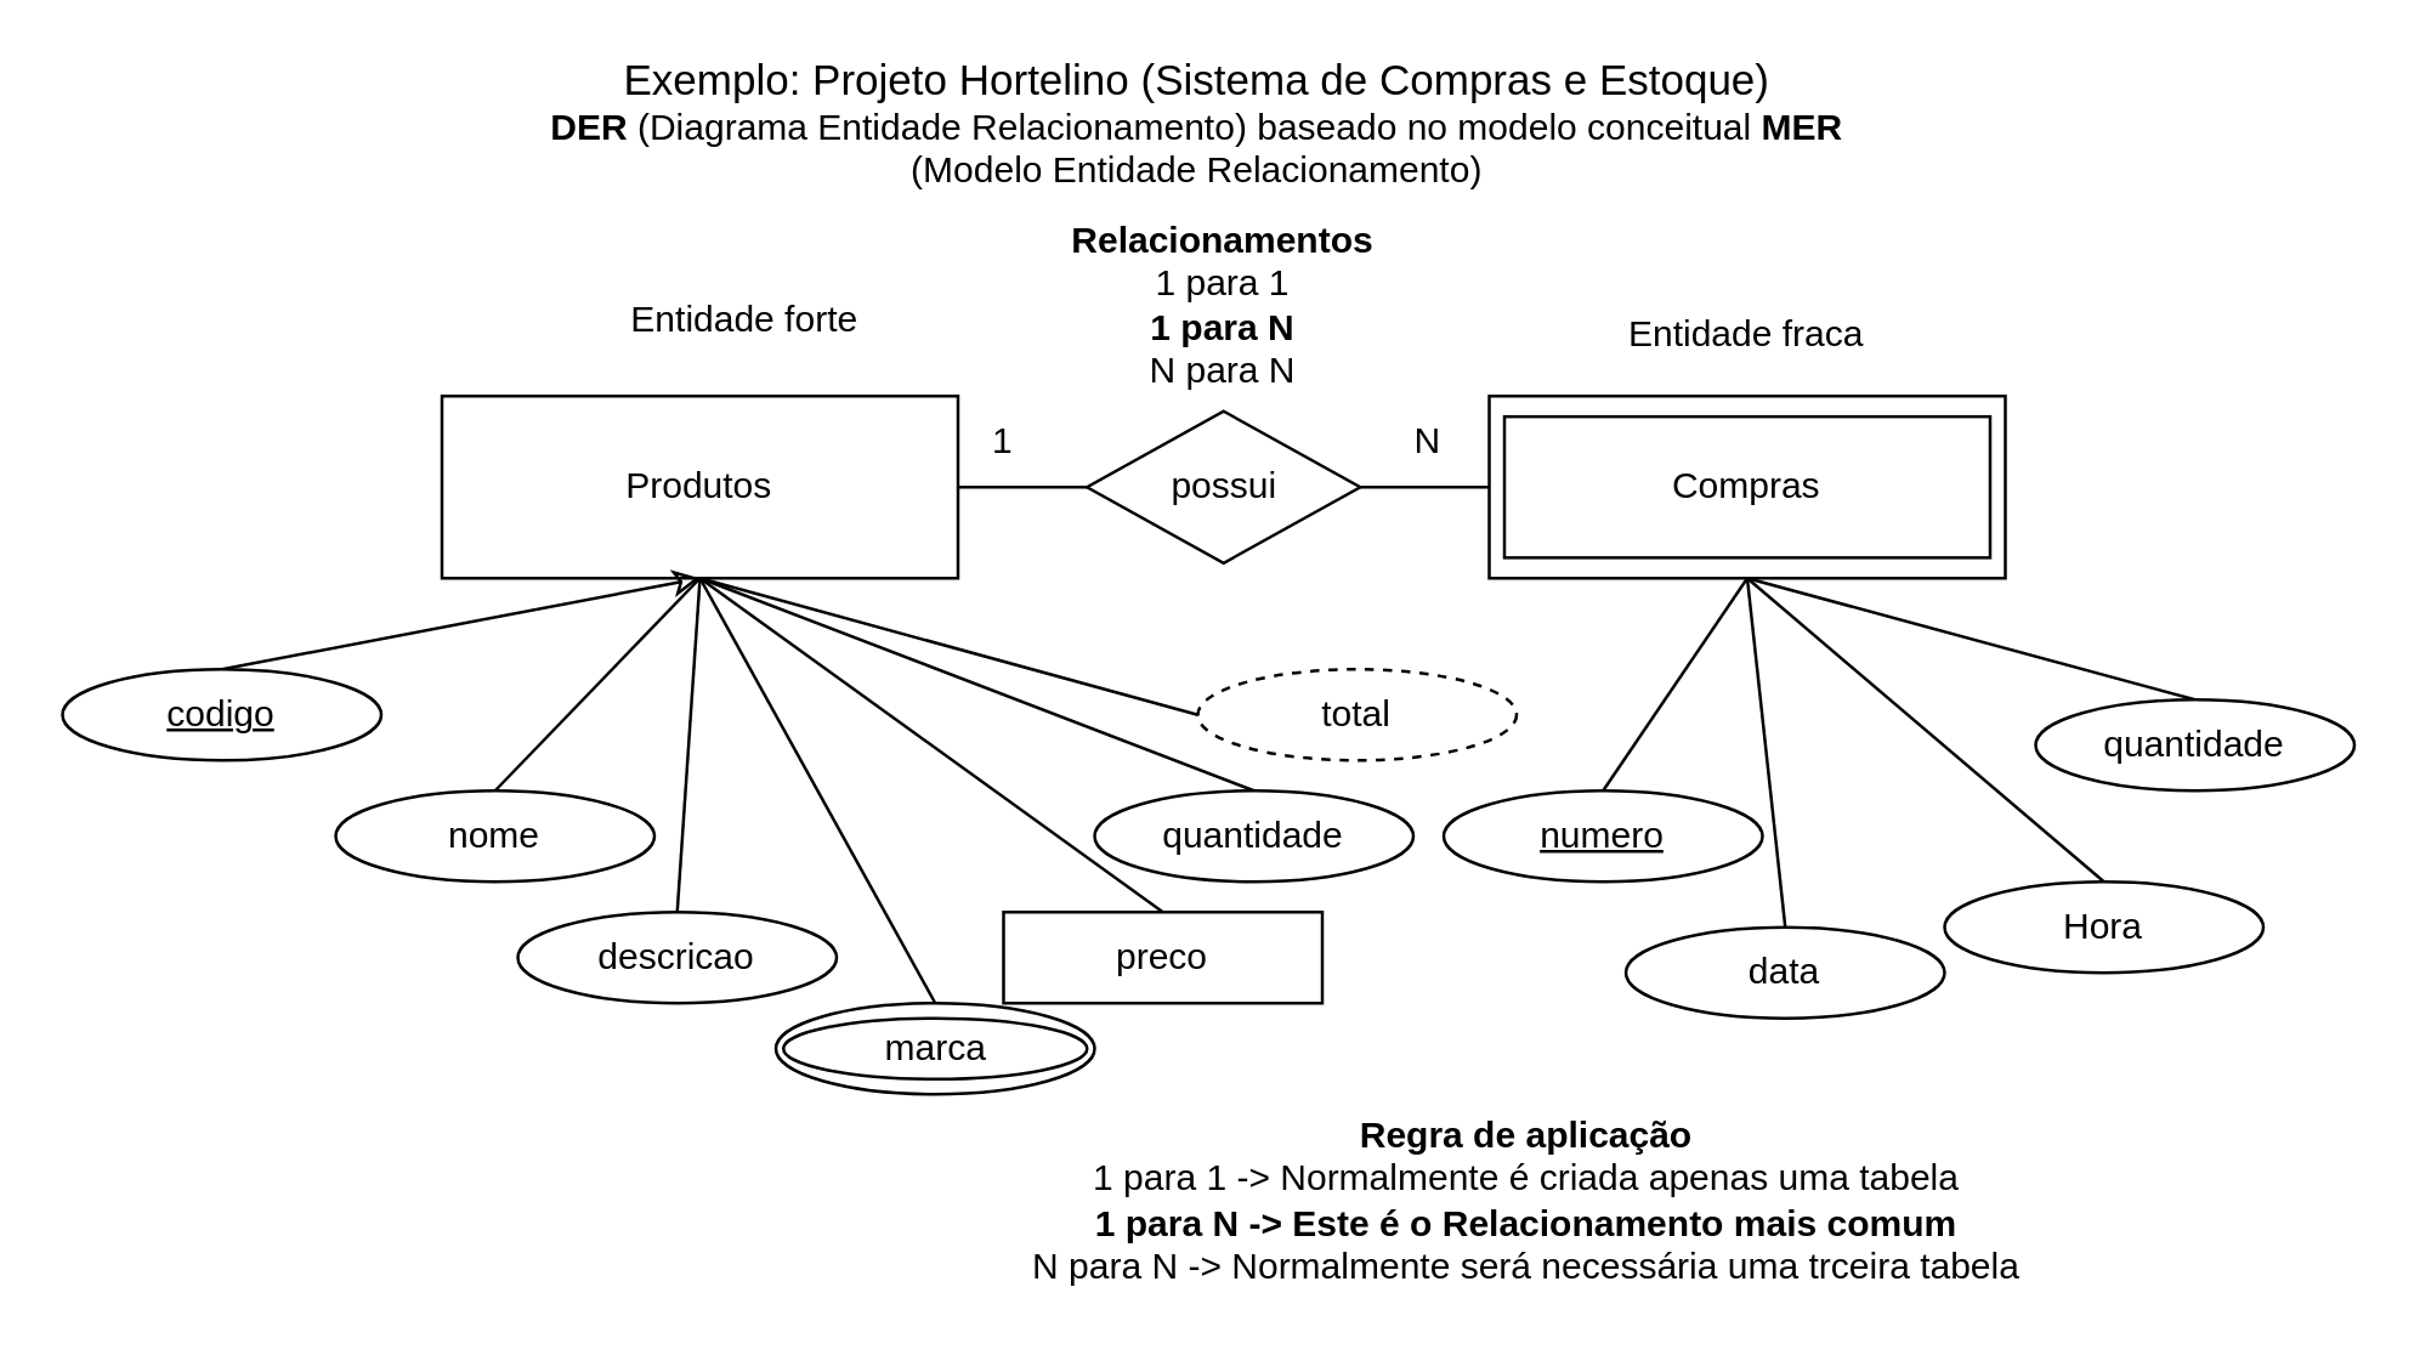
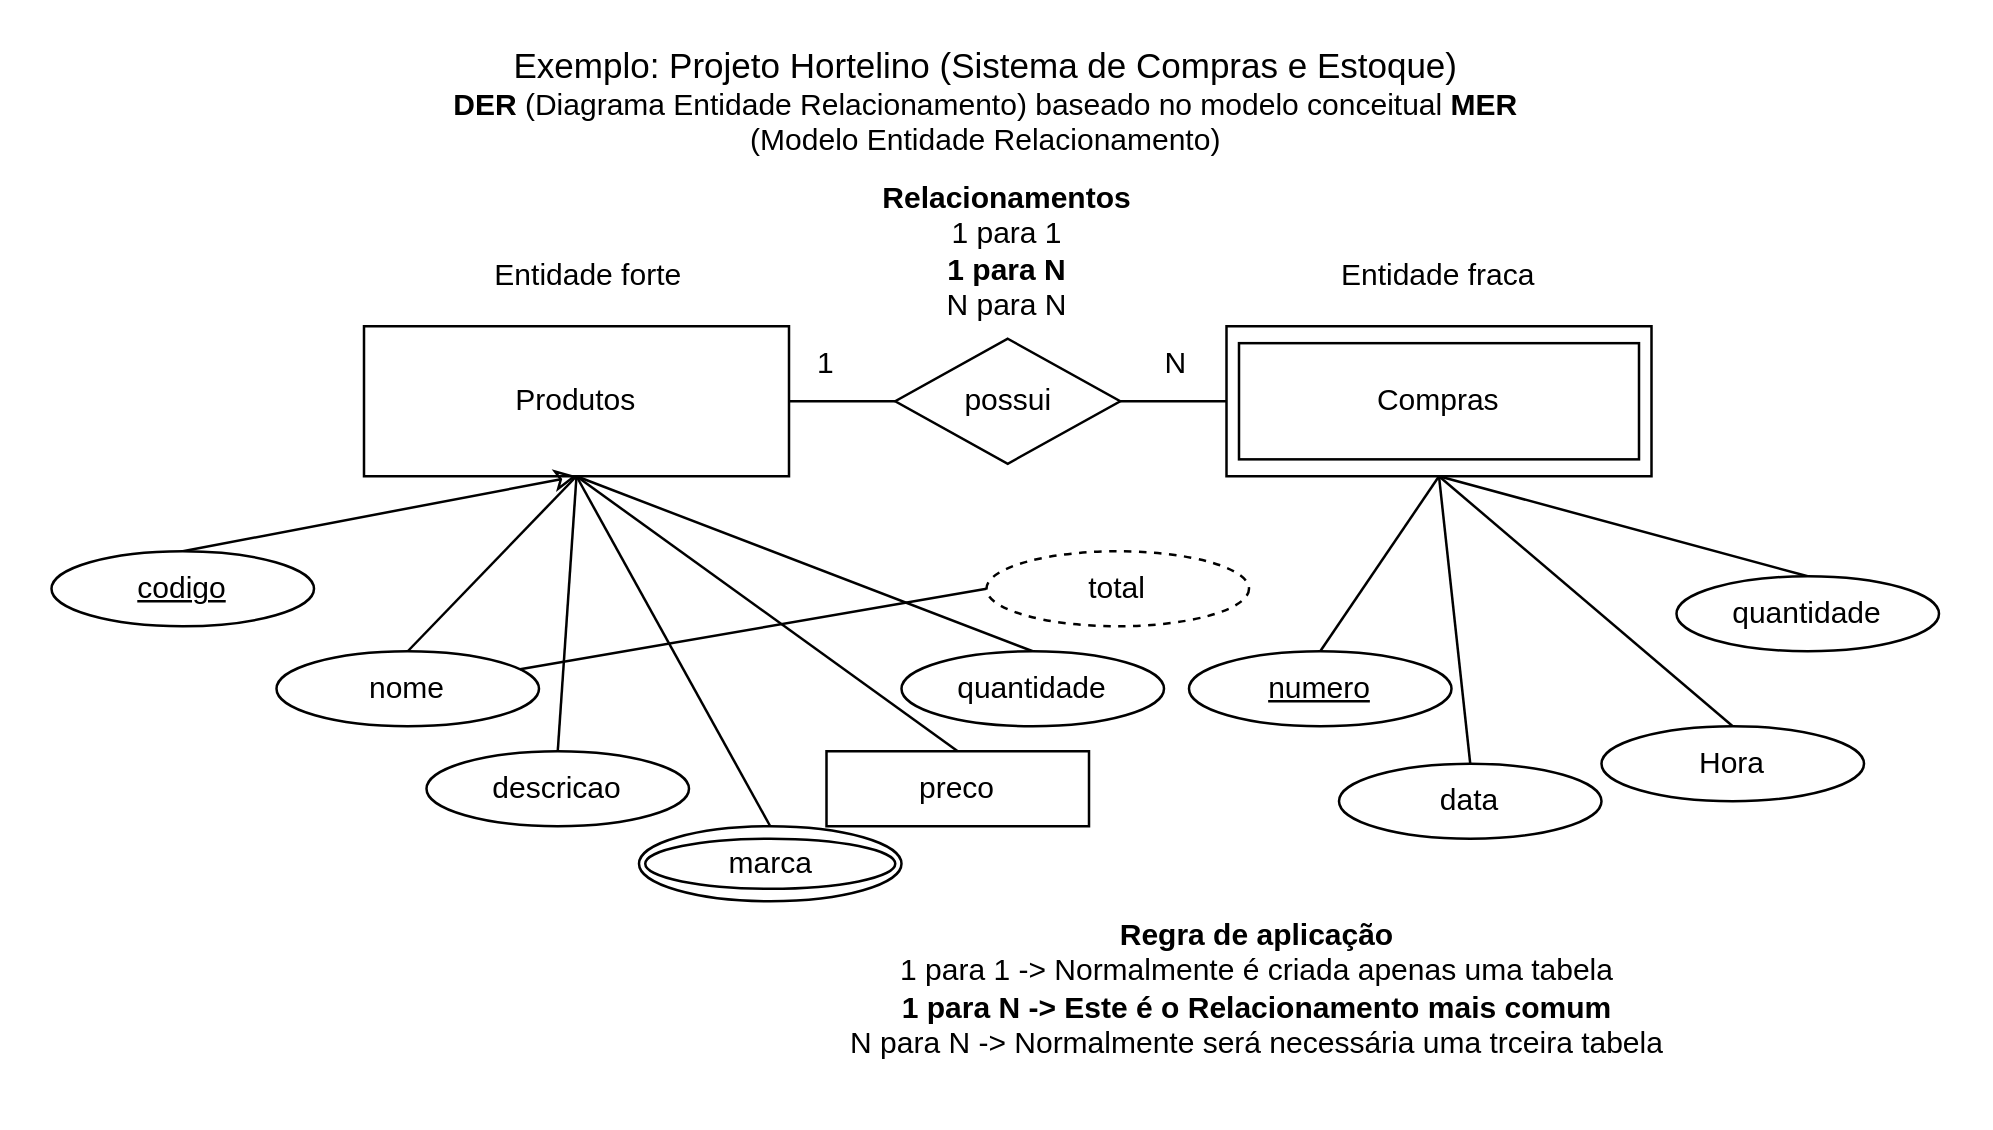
  <mxCell id="0" />
  <mxCell id="1" parent="0" />
  <mxCell id="2" value="Produtos" style="rounded=0;whiteSpace=wrap;html=1;" parent="1" vertex="1"><mxGeometry x="145" y="130" width="170" height="60" as="geometry" /></mxCell>
  <mxCell id="3" value="" style="rounded=0;whiteSpace=wrap;html=1;" parent="1" vertex="1"><mxGeometry x="490" y="130" width="170" height="60" as="geometry" /></mxCell>
  <mxCell id="4" value="Compras" style="rounded=0;whiteSpace=wrap;html=1;" parent="1" vertex="1"><mxGeometry x="495" y="136.77" width="160" height="46.47" as="geometry" /></mxCell>
- <mxCell id="5" value="Entidade forte" style="text;html=1;strokeColor=none;fillColor=none;align=center;verticalAlign=middle;whiteSpace=wrap;rounded=0;" parent="1" vertex="1"><mxGeometry x="195" y="95" width="100" height="20" as="geometry" /></mxCell>
+ <mxCell id="5" value="Entidade forte" style="text;html=1;strokeColor=none;fillColor=none;align=center;verticalAlign=middle;whiteSpace=wrap;rounded=0;" parent="1" vertex="1"><mxGeometry x="185" y="100" width="100" height="20" as="geometry" /></mxCell>
  <mxCell id="6" value="Entidade fraca" style="text;html=1;strokeColor=none;fillColor=none;align=center;verticalAlign=middle;whiteSpace=wrap;rounded=0;" parent="1" vertex="1"><mxGeometry x="525" y="100" width="100" height="20" as="geometry" /></mxCell>
  <mxCell id="7" style="rounded=0;orthogonalLoop=1;jettySize=auto;html=1;exitX=0.5;exitY=0;exitDx=0;exitDy=0;entryX=0.5;entryY=1;entryDx=0;entryDy=0;endArrow=classic;endFill=0;" parent="1" source="8" target="2" edge="1"><mxGeometry relative="1" as="geometry" /></mxCell>
  <mxCell id="8" value="codigo" style="ellipse;whiteSpace=wrap;html=1;fontStyle=4" parent="1" vertex="1"><mxGeometry x="20" y="220" width="105" height="30" as="geometry" /></mxCell>
  <mxCell id="9" style="edgeStyle=none;rounded=0;orthogonalLoop=1;jettySize=auto;html=1;exitX=0.5;exitY=0;exitDx=0;exitDy=0;entryX=0.5;entryY=1;entryDx=0;entryDy=0;endArrow=none;endFill=0;" parent="1" source="10" target="2" edge="1"><mxGeometry relative="1" as="geometry" /></mxCell>
  <mxCell id="10" value="nome" style="ellipse;whiteSpace=wrap;html=1;" parent="1" vertex="1"><mxGeometry x="110" y="260" width="105" height="30" as="geometry" /></mxCell>
  <mxCell id="11" style="edgeStyle=none;rounded=0;orthogonalLoop=1;jettySize=auto;html=1;exitX=0.5;exitY=0;exitDx=0;exitDy=0;endArrow=none;endFill=0;entryX=0.5;entryY=1;entryDx=0;entryDy=0;" parent="1" source="12" target="2" edge="1"><mxGeometry relative="1" as="geometry"><mxPoint x="267.833" y="190" as="targetPoint" /></mxGeometry></mxCell>
  <mxCell id="12" value="descricao" style="ellipse;whiteSpace=wrap;html=1;" parent="1" vertex="1"><mxGeometry x="170" y="300" width="105" height="30" as="geometry" /></mxCell>
  <mxCell id="13" style="edgeStyle=none;rounded=0;orthogonalLoop=1;jettySize=auto;html=1;exitX=0.5;exitY=0;exitDx=0;exitDy=0;entryX=0.5;entryY=1;entryDx=0;entryDy=0;endArrow=none;endFill=0;" parent="1" source="14" target="2" edge="1"><mxGeometry relative="1" as="geometry" /></mxCell>
  <mxCell id="14" value="preco" style="whiteSpace=wrap;html=1;rounded=0;" parent="1" vertex="1"><mxGeometry x="330" y="300" width="105" height="30" as="geometry" /></mxCell>
  <mxCell id="15" style="edgeStyle=none;rounded=0;orthogonalLoop=1;jettySize=auto;html=1;exitX=0.5;exitY=0;exitDx=0;exitDy=0;entryX=0.5;entryY=1;entryDx=0;entryDy=0;endArrow=none;endFill=0;" parent="1" source="16" target="2" edge="1"><mxGeometry relative="1" as="geometry" /></mxCell>
  <mxCell id="16" value="quantidade" style="ellipse;whiteSpace=wrap;html=1;" parent="1" vertex="1"><mxGeometry x="360" y="260" width="105" height="30" as="geometry" /></mxCell>
  <mxCell id="17" value="&lt;font style=&quot;font-size: 14px&quot;&gt;Exemplo: Projeto Hortelino (Sistema de Compras e Estoque)&lt;/font&gt;&lt;br&gt;&lt;b&gt;DER&lt;/b&gt; (Diagrama Entidade Relacionamento) baseado no modelo conceitual &lt;b&gt;MER&lt;/b&gt; (Modelo Entidade Relacionamento)" style="text;html=1;strokeColor=none;fillColor=none;align=center;verticalAlign=middle;whiteSpace=wrap;rounded=0;" parent="1" vertex="1"><mxGeometry x="174" y="20" width="440" height="40" as="geometry" /></mxCell>
- <mxCell id="18" style="edgeStyle=none;rounded=0;orthogonalLoop=1;jettySize=auto;html=1;exitX=0;exitY=0.5;exitDx=0;exitDy=0;entryX=0.5;entryY=1;entryDx=0;entryDy=0;endArrow=none;endFill=0;" parent="1" source="19" target="2" edge="1"><mxGeometry relative="1" as="geometry" /></mxCell>
+ <mxCell id="18" style="edgeStyle=none;rounded=0;orthogonalLoop=1;jettySize=auto;html=1;exitX=0;exitY=0.5;exitDx=0;exitDy=0;endArrow=none;endFill=0;" parent="1" source="19" target="10" edge="1"><mxGeometry relative="1" as="geometry" /></mxCell>
  <mxCell id="19" value="total" style="ellipse;whiteSpace=wrap;html=1;dashed=1;" parent="1" vertex="1"><mxGeometry x="394" y="220" width="105" height="30" as="geometry" /></mxCell>
  <mxCell id="20" style="edgeStyle=none;rounded=0;orthogonalLoop=1;jettySize=auto;html=1;exitX=0.5;exitY=0;exitDx=0;exitDy=0;entryX=0.5;entryY=1;entryDx=0;entryDy=0;endArrow=none;endFill=0;" parent="1" source="21" target="2" edge="1"><mxGeometry relative="1" as="geometry" /></mxCell>
  <mxCell id="21" value="marca" style="ellipse;whiteSpace=wrap;html=1;" parent="1" vertex="1"><mxGeometry x="255" y="330" width="105" height="30" as="geometry" /></mxCell>
  <mxCell id="22" value="marca" style="ellipse;whiteSpace=wrap;html=1;" parent="1" vertex="1"><mxGeometry x="257.5" y="335" width="100" height="20" as="geometry" /></mxCell>
  <mxCell id="23" style="edgeStyle=none;rounded=0;orthogonalLoop=1;jettySize=auto;html=1;exitX=0;exitY=0.5;exitDx=0;exitDy=0;entryX=1;entryY=0.5;entryDx=0;entryDy=0;endArrow=none;endFill=0;" parent="1" source="25" target="2" edge="1"><mxGeometry relative="1" as="geometry" /></mxCell>
  <mxCell id="24" style="edgeStyle=none;rounded=0;orthogonalLoop=1;jettySize=auto;html=1;exitX=1;exitY=0.5;exitDx=0;exitDy=0;entryX=0;entryY=0.5;entryDx=0;entryDy=0;endArrow=none;endFill=0;" parent="1" source="25" target="3" edge="1"><mxGeometry relative="1" as="geometry" /></mxCell>
  <mxCell id="25" value="possui" style="rhombus;whiteSpace=wrap;html=1;" parent="1" vertex="1"><mxGeometry x="357.5" y="135" width="90" height="50" as="geometry" /></mxCell>
  <mxCell id="26" value="&lt;b&gt;Relacionamentos&lt;/b&gt;&lt;br&gt;1 para 1&lt;br&gt;&lt;b&gt;1 para N&lt;/b&gt;&lt;br&gt;N para N" style="text;html=1;strokeColor=none;fillColor=none;align=center;verticalAlign=middle;whiteSpace=wrap;rounded=0;dashed=1;" parent="1" vertex="1"><mxGeometry x="310" y="70" width="185" height="60" as="geometry" /></mxCell>
  <mxCell id="27" value="&lt;b&gt;Regra de aplicação&lt;/b&gt;&lt;br&gt;1 para 1 -&amp;gt; Normalmente é criada apenas uma tabela&lt;br&gt;&lt;b&gt;1 para N -&amp;gt; Este é o Relacionamento mais comum&lt;/b&gt;&lt;br&gt;N para N -&amp;gt; Normalmente será necessária uma trceira tabela" style="text;html=1;strokeColor=none;fillColor=none;align=center;verticalAlign=middle;whiteSpace=wrap;rounded=0;dashed=1;" parent="1" vertex="1"><mxGeometry x="330" y="360" width="345" height="70" as="geometry" /></mxCell>
  <mxCell id="28" style="edgeStyle=none;rounded=0;orthogonalLoop=1;jettySize=auto;html=1;exitX=0.5;exitY=0;exitDx=0;exitDy=0;entryX=0.5;entryY=1;entryDx=0;entryDy=0;endArrow=none;endFill=0;" parent="1" source="29" target="3" edge="1"><mxGeometry relative="1" as="geometry" /></mxCell>
  <mxCell id="29" value="numero" style="ellipse;whiteSpace=wrap;html=1;fontStyle=4" parent="1" vertex="1"><mxGeometry x="475" y="260" width="105" height="30" as="geometry" /></mxCell>
  <mxCell id="30" style="edgeStyle=none;rounded=0;orthogonalLoop=1;jettySize=auto;html=1;exitX=0.5;exitY=0;exitDx=0;exitDy=0;endArrow=none;endFill=0;entryX=0.5;entryY=1;entryDx=0;entryDy=0;" parent="1" source="31" target="3" edge="1"><mxGeometry relative="1" as="geometry"><mxPoint x="570" y="190" as="targetPoint" /></mxGeometry></mxCell>
  <mxCell id="31" value="data" style="ellipse;whiteSpace=wrap;html=1;fontStyle=0" parent="1" vertex="1"><mxGeometry x="535" y="305" width="105" height="30" as="geometry" /></mxCell>
  <mxCell id="32" style="edgeStyle=none;rounded=0;orthogonalLoop=1;jettySize=auto;html=1;exitX=0.5;exitY=0;exitDx=0;exitDy=0;endArrow=none;endFill=0;entryX=0.5;entryY=1;entryDx=0;entryDy=0;" parent="1" source="33" target="3" edge="1"><mxGeometry relative="1" as="geometry"><mxPoint x="570" y="190" as="targetPoint" /></mxGeometry></mxCell>
  <mxCell id="33" value="quantidade" style="ellipse;whiteSpace=wrap;html=1;fontStyle=0" parent="1" vertex="1"><mxGeometry x="670" y="230" width="105" height="30" as="geometry" /></mxCell>
  <mxCell id="34" value="1" style="text;html=1;strokeColor=none;fillColor=none;align=center;verticalAlign=middle;whiteSpace=wrap;rounded=0;" parent="1" vertex="1"><mxGeometry x="310" y="140" width="40" height="10" as="geometry" /></mxCell>
  <mxCell id="35" value="N" style="text;html=1;strokeColor=none;fillColor=none;align=center;verticalAlign=middle;whiteSpace=wrap;rounded=0;" parent="1" vertex="1"><mxGeometry x="450" y="140" width="40" height="10" as="geometry" /></mxCell>
  <mxCell id="36" style="rounded=0;orthogonalLoop=1;jettySize=auto;html=1;exitX=0.5;exitY=0;exitDx=0;exitDy=0;entryX=0.5;entryY=1;entryDx=0;entryDy=0;endArrow=none;endFill=0;fontSize=16;" parent="1" source="37" target="3" edge="1"><mxGeometry relative="1" as="geometry" /></mxCell>
  <mxCell id="37" value="Hora" style="ellipse;whiteSpace=wrap;html=1;fontStyle=0" parent="1" vertex="1"><mxGeometry x="640" y="290" width="105" height="30" as="geometry" /></mxCell>
